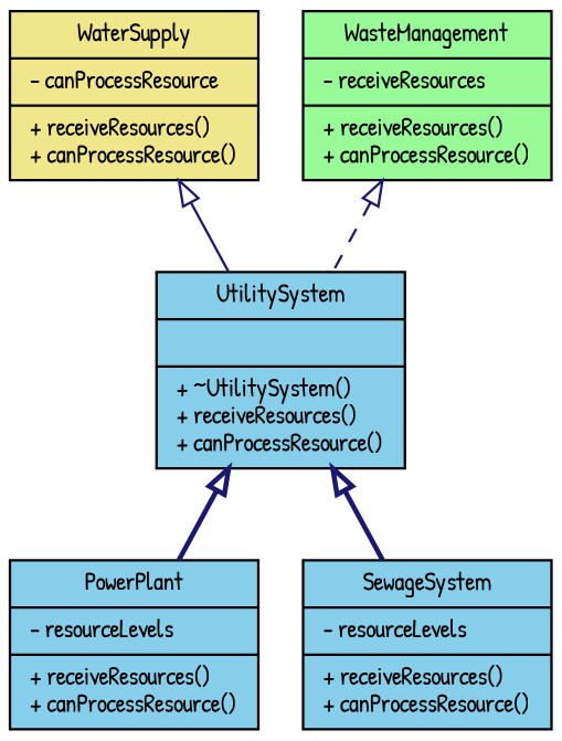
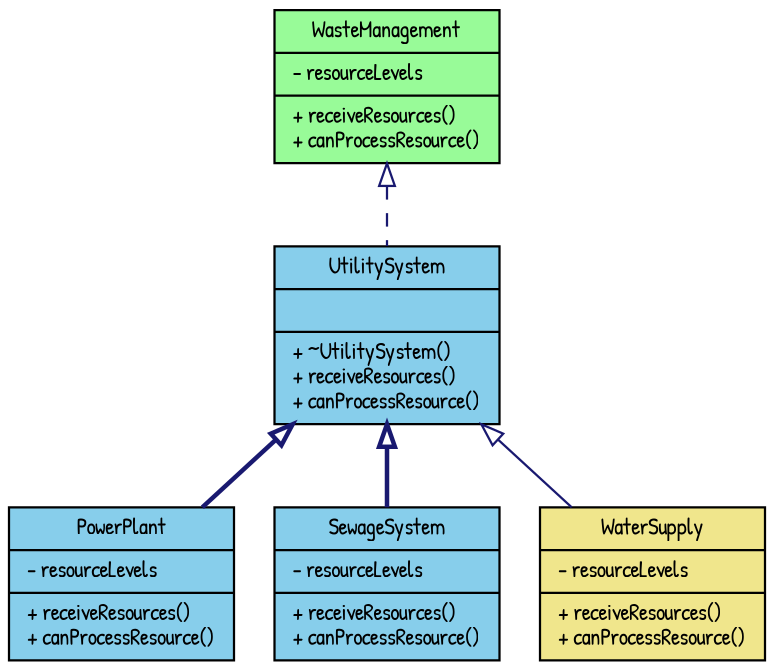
  digraph {
    fontname="Patrick Hand"
    node [color=black fillcolor=skyblue fontname="Patrick Hand" fontsize=10 shape=record style=filled]
    edge [arrowtail=onormal color=midnightblue dir=back fontname="Patrick Hand" fontsize=10 labelfontname=Helvetica labelfontsize=10 style=bold]
    n1 [fontcolor=black height=0.2 label="{UtilitySystem\n||+ ~UtilitySystem()\l+ receiveResources()\l+ canProcessResource()\l}" width=0.4]
    n2 [height=0.2 label="{PowerPlant\n|- resourceLevels\l|+ receiveResources()\l+ canProcessResource()\l}" width=0.4]
    n3 [height=0.2 label="{SewageSystem\n|- resourceLevels\l|+ receiveResources()\l+ canProcessResource()\l}" width=0.4]
-   n4 [fillcolor=khaki height=0.2 label="{WaterSupply\n|- canProcessResource\l|+ receiveResources()\l+ canProcessResource()\l}" width=0.4]
-   n5 [fillcolor=palegreen height=0.2 label="{WasteManagement\n|- receiveResources\l|+ receiveResources()\l+ canProcessResource()\l}" width=0.4]
+   n4 [fillcolor=khaki height=0.2 label="{WaterSupply\n|- resourceLevels\l|+ receiveResources()\l+ canProcessResource()\l}" width=0.4]
+   n5 [fillcolor=palegreen height=0.2 label="{WasteManagement\n|- resourceLevels\l|+ receiveResources()\l+ canProcessResource()\l}" width=0.4]
    n1 -> n2
    n1 -> n3
-   n4 -> n1 [style=solid]
+   n1 -> n4 [style=solid]
    n5 -> n1 [style=dashed]
  }
